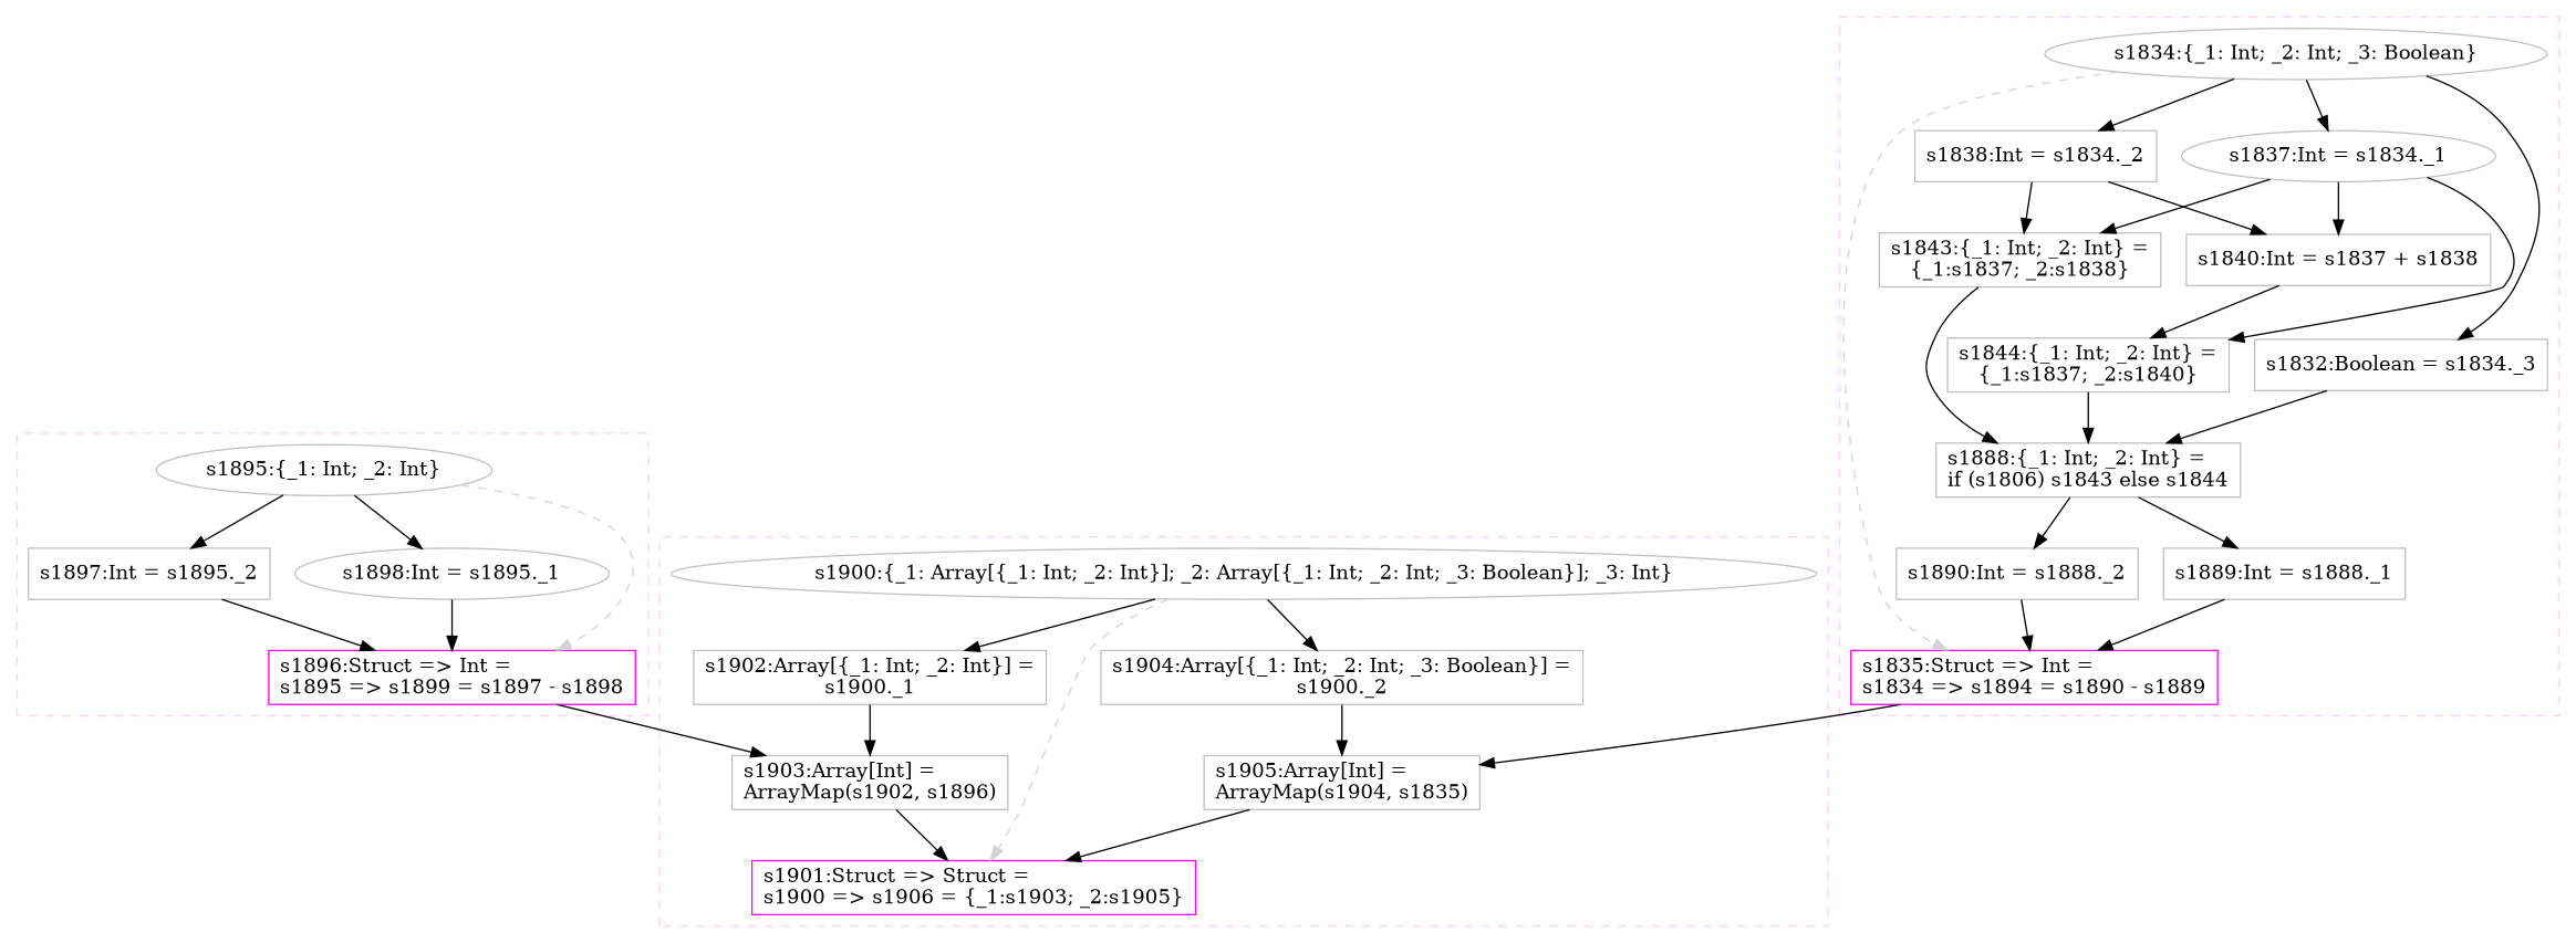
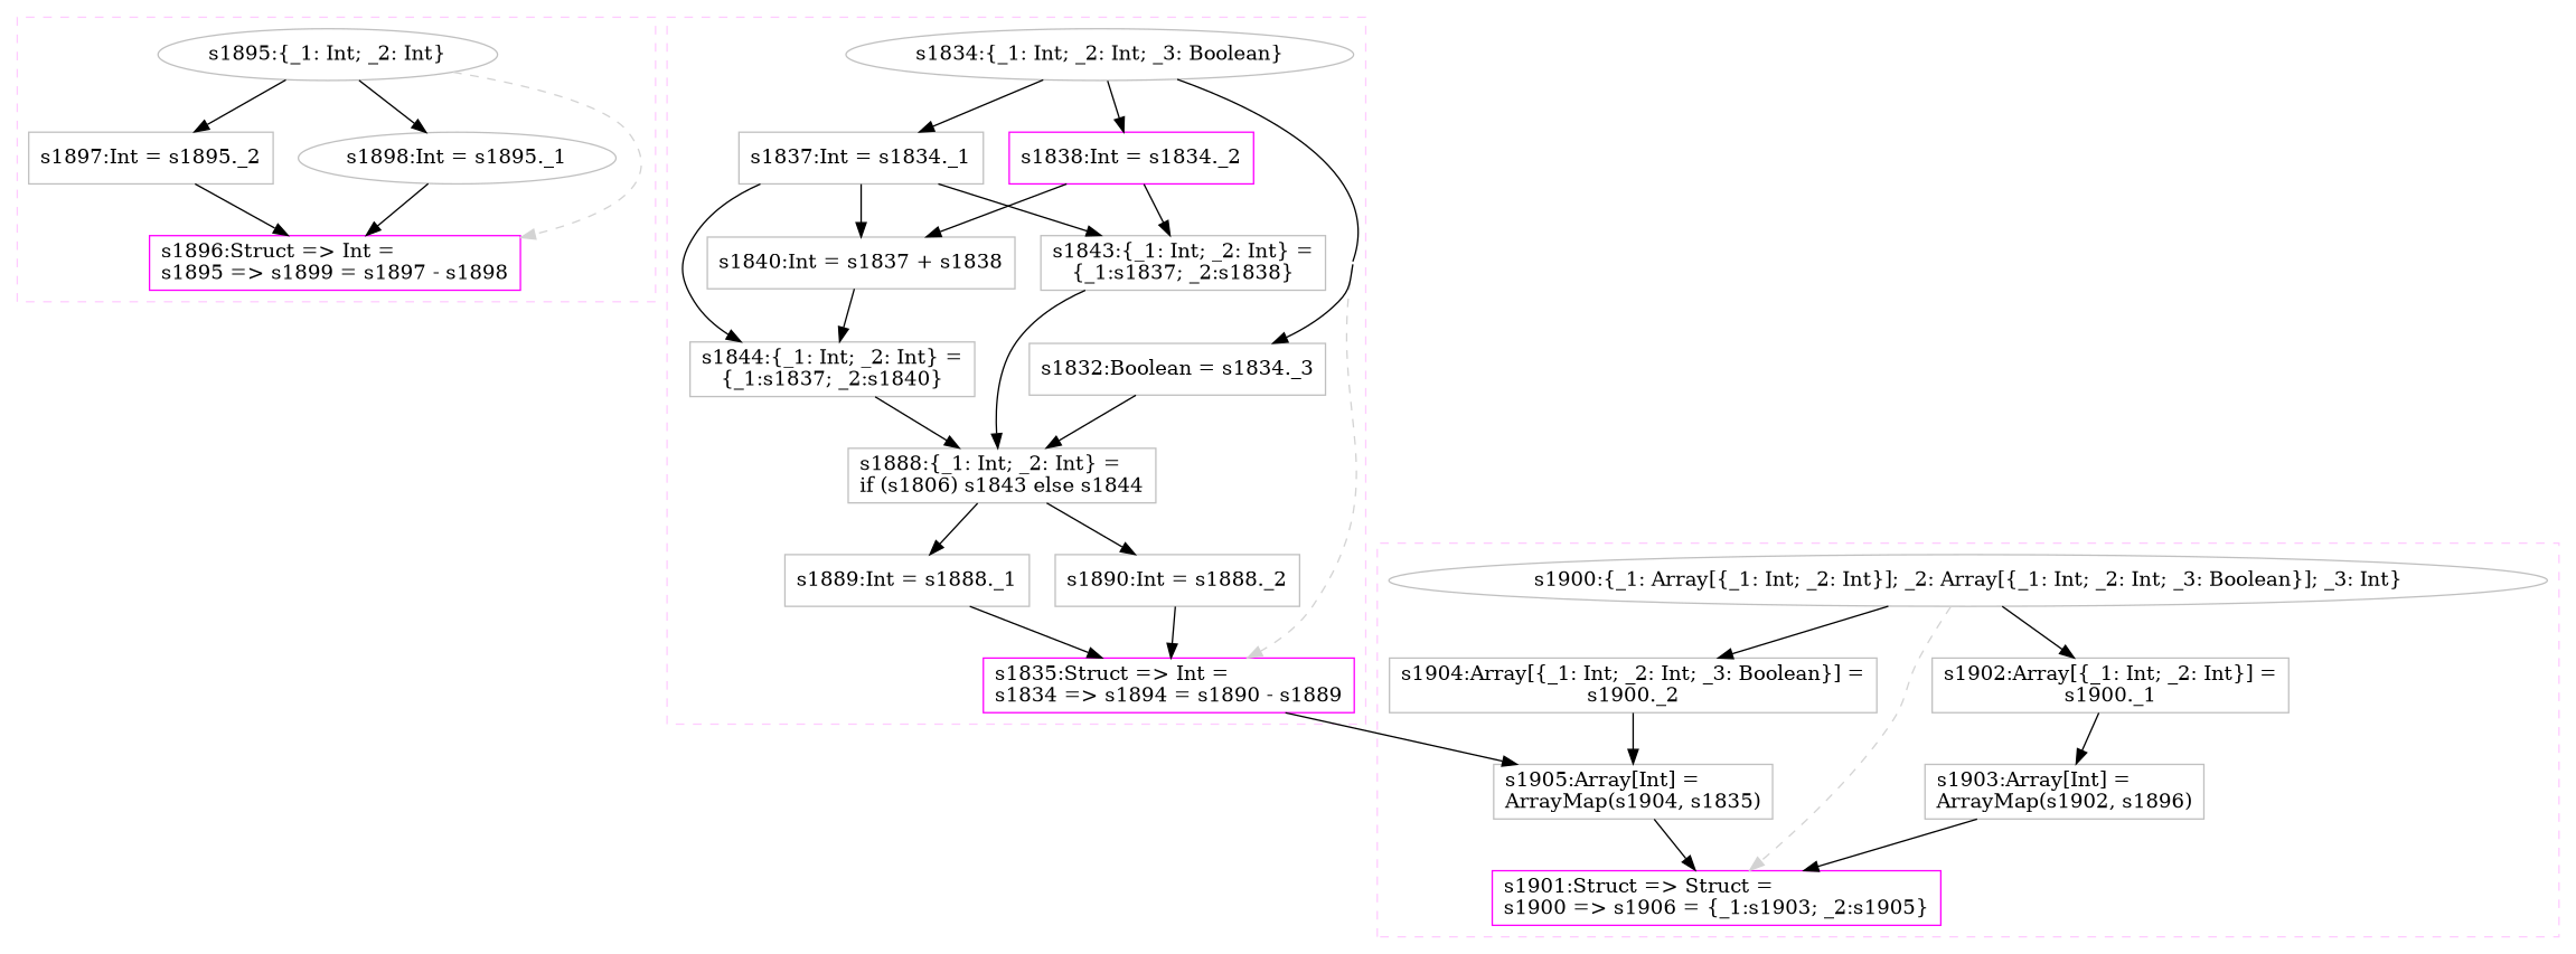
  digraph {
    concentrate=true
    node [color=gray shape=box]
    edge [style=solid]
    n1 [label="s1895:{_1: Int; _2: Int}" shape=""]
    n2 [color=magenta label="s1896:Struct => Int =\ls1895 => s1899 = s1897 - s1898"]
    n3 [label="s1897:Int = s1895._2"]
    n4 [label="s1898:Int = s1895._1" shape=ellipse]
    n5 [label="s1834:{_1: Int; _2: Int; _3: Boolean}" shape=""]
    n6 [color=magenta label="s1835:Struct => Int =\ls1834 => s1894 = s1890 - s1889"]
    n7 [label="s1832:Boolean = s1834._3"]
-   n8 [label="s1837:Int = s1834._1" shape=ellipse]
-   n9 [label="s1838:Int = s1834._2"]
+   n8 [label="s1837:Int = s1834._1"]
+   n9 [color=magenta label="s1838:Int = s1834._2"]
    n10 [label="s1843:{_1: Int; _2: Int} =\l{_1:s1837; _2:s1838}"]
    n11 [label="s1840:Int = s1837 + s1838"]
    n12 [label="s1844:{_1: Int; _2: Int} =\l{_1:s1837; _2:s1840}"]
    n13 [label="s1888:{_1: Int; _2: Int} =\lif (s1806) s1843 else s1844"]
    n14 [label="s1890:Int = s1888._2"]
    n15 [label="s1889:Int = s1888._1"]
    n16 [label="s1900:{_1: Array[{_1: Int; _2: Int}]; _2: Array[{_1: Int; _2: Int; _3: Boolean}]; _3: Int}" shape=""]
    n17 [color=magenta label="s1901:Struct => Struct =\ls1900 => s1906 = {_1:s1903; _2:s1905}"]
    n18 [label="s1902:Array[{_1: Int; _2: Int}] =\ls1900._1"]
    n19 [label="s1903:Array[Int] =\lArrayMap(s1902, s1896)"]
    n20 [label="s1904:Array[{_1: Int; _2: Int; _3: Boolean}] =\ls1900._2"]
    n21 [label="s1905:Array[Int] =\lArrayMap(s1904, s1835)"]
    subgraph cluster_1 {
      color="#FFCCFF"
      style=dashed
      n3
      n4
      subgraph sub_2 {
        color="#FFCCFF"
        rank=source
        style=dashed
        n1
      }
      subgraph sub_3 {
        color="#FFCCFF"
        rank=sink
        style=dashed
        n2
      }
    }
    subgraph cluster_4 {
      color="#FFCCFF"
      style=dashed
      n7
      n8
      n9
      n10
      n11
      n12
      n13
      n14
      n15
      subgraph sub_5 {
        color="#FFCCFF"
        rank=source
        style=dashed
        n5
      }
      subgraph sub_6 {
        color="#FFCCFF"
        rank=sink
        style=dashed
        n6
      }
    }
    subgraph cluster_7 {
      color="#FFCCFF"
      style=dashed
      n18
      n19
      n20
      n21
      subgraph sub_8 {
        color="#FFCCFF"
        rank=source
        style=dashed
        n16
      }
      subgraph sub_9 {
        color="#FFCCFF"
        rank=sink
        style=dashed
        n17
      }
    }
    n1 -> n2 [color=lightgray style=dashed weight=0]
    n1 -> n3
    n1 -> n4
-   n2 -> n19
    n3 -> n2
    n4 -> n2
    n5 -> n6 [color=lightgray style=dashed weight=0]
    n5 -> n7
    n5 -> n8
    n5 -> n9
    n6 -> n21
    n7 -> n13
    n8 -> n10
    n8 -> n11
    n8 -> n12
    n9 -> n10
    n9 -> n11
    n10 -> n13
    n11 -> n12
    n12 -> n13
    n13 -> n14
    n13 -> n15
    n14 -> n6
    n15 -> n6
    n16 -> n17 [color=lightgray style=dashed weight=0]
    n16 -> n18
    n16 -> n20
    n18 -> n19
    n19 -> n17
    n20 -> n21
    n21 -> n17
  }
